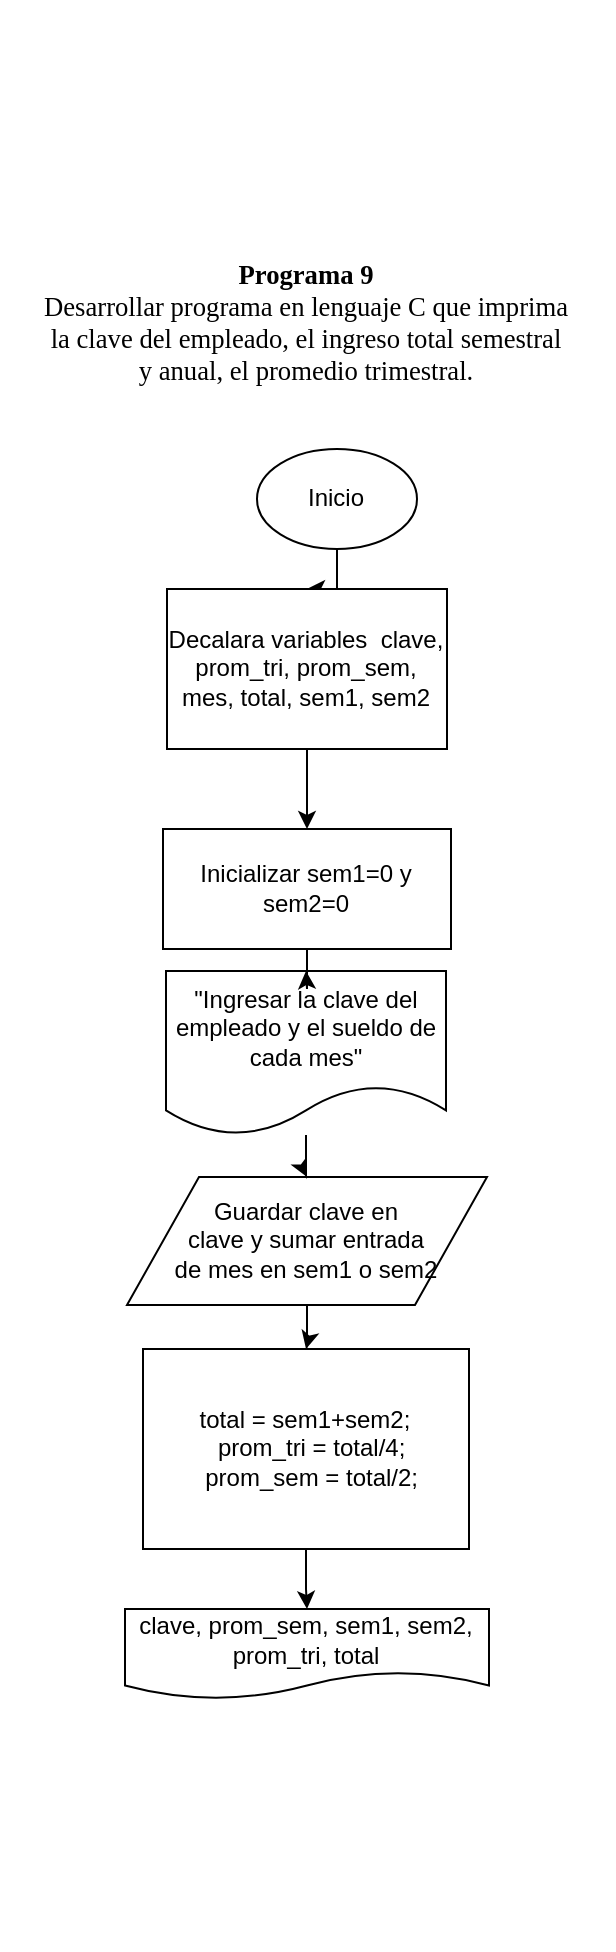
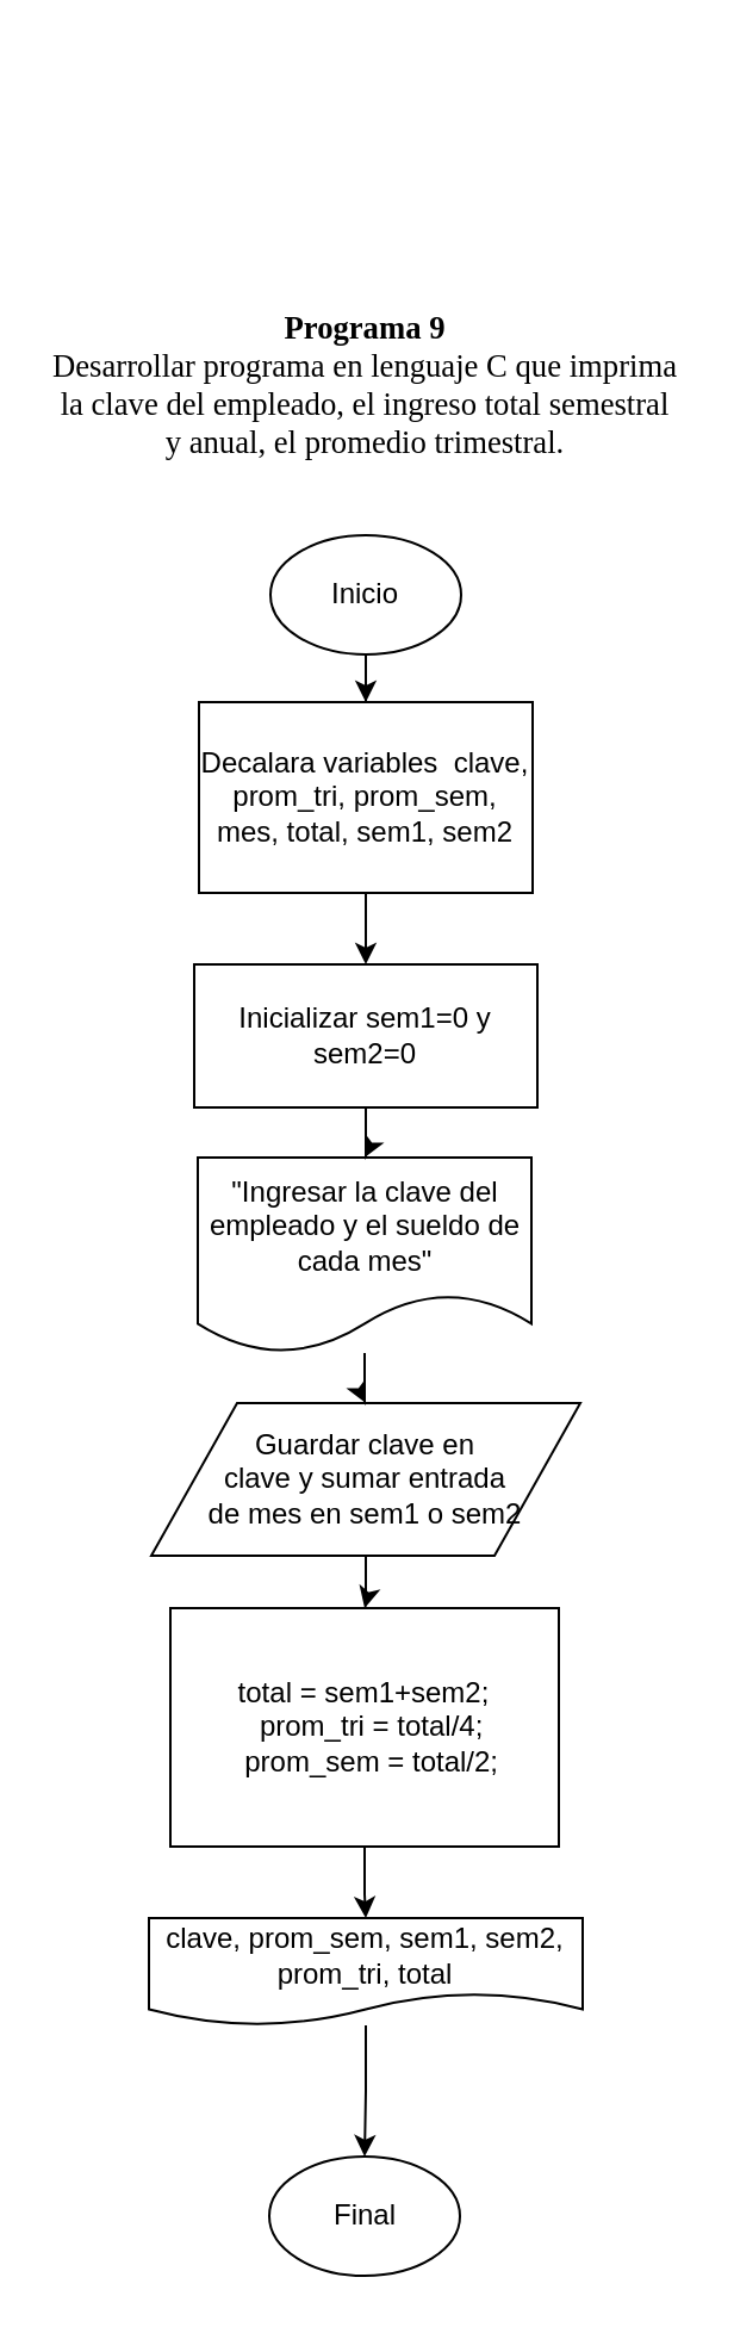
  <mxCell id="0" />
  <mxCell id="1" parent="0" />
  <mxCell id="2" value="" style="edgeStyle=orthogonalEdgeStyle;rounded=0;orthogonalLoop=1;jettySize=auto;html=1;" edge="1" parent="1" source="3" target="8"><mxGeometry relative="1" as="geometry" /></mxCell>
- <mxCell id="3" value="Inicio" style="ellipse;whiteSpace=wrap;html=1;" vertex="1" parent="1"><mxGeometry x="128" y="70" width="80" height="50" as="geometry" /></mxCell>
+ <mxCell id="3" value="Inicio" style="ellipse;whiteSpace=wrap;html=1;" vertex="1" parent="1"><mxGeometry x="113" y="70" width="80" height="50" as="geometry" /></mxCell>
+ <mxCell id="4" value="Final" style="ellipse;whiteSpace=wrap;html=1;" vertex="1" parent="1"><mxGeometry x="112.5" y="750" width="80" height="50" as="geometry" /></mxCell>
  <mxCell id="5" value="" style="edgeStyle=orthogonalEdgeStyle;rounded=0;orthogonalLoop=1;jettySize=auto;html=1;" edge="1" parent="1" source="6" target="12"><mxGeometry relative="1" as="geometry" /></mxCell>
  <mxCell id="6" value="&lt;div&gt;Guardar clave en &lt;br&gt;&lt;/div&gt;&lt;div&gt;clave y sumar entrada &lt;br&gt;&lt;/div&gt;&lt;div&gt;de mes en sem1 o sem2&lt;br&gt;&lt;/div&gt;" style="shape=parallelogram;perimeter=parallelogramPerimeter;whiteSpace=wrap;html=1;" vertex="1" parent="1"><mxGeometry x="63" y="434" width="180" height="64" as="geometry" /></mxCell>
  <mxCell id="7" value="" style="edgeStyle=orthogonalEdgeStyle;rounded=0;orthogonalLoop=1;jettySize=auto;html=1;" edge="1" parent="1" source="8" target="17"><mxGeometry relative="1" as="geometry" /></mxCell>
  <mxCell id="8" value="Decalara variables&amp;nbsp; clave, prom_tri, prom_sem, mes, total, sem1, sem2" style="rounded=0;whiteSpace=wrap;html=1;" vertex="1" parent="1"><mxGeometry x="83" y="140" width="140" height="80" as="geometry" /></mxCell>
  <mxCell id="9" value="" style="edgeStyle=orthogonalEdgeStyle;rounded=0;orthogonalLoop=1;jettySize=auto;html=1;" edge="1" parent="1" source="10" target="6"><mxGeometry relative="1" as="geometry" /></mxCell>
  <mxCell id="10" value="&quot;Ingresar la clave del empleado y el sueldo de cada mes&quot;" style="shape=document;whiteSpace=wrap;html=1;boundedLbl=1;" vertex="1" parent="1"><mxGeometry x="82.5" y="331" width="140" height="82" as="geometry" /></mxCell>
  <mxCell id="11" value="" style="edgeStyle=orthogonalEdgeStyle;rounded=0;orthogonalLoop=1;jettySize=auto;html=1;" edge="1" parent="1" source="12" target="14"><mxGeometry relative="1" as="geometry" /></mxCell>
  <mxCell id="12" value="total = sem1+sem2;&lt;br&gt;&amp;nbsp; prom_tri = total/4;&lt;br&gt;&amp;nbsp; prom_sem = total/2;" style="rounded=0;whiteSpace=wrap;html=1;" vertex="1" parent="1"><mxGeometry x="71" y="520" width="163" height="100" as="geometry" /></mxCell>
+ <mxCell id="13" value="" style="edgeStyle=orthogonalEdgeStyle;rounded=0;orthogonalLoop=1;jettySize=auto;html=1;" edge="1" parent="1" source="14" target="4"><mxGeometry relative="1" as="geometry" /></mxCell>
  <mxCell id="14" value="clave, prom_sem, sem1, sem2, prom_tri, total" style="shape=document;whiteSpace=wrap;html=1;boundedLbl=1;" vertex="1" parent="1"><mxGeometry x="62" y="650" width="182" height="45" as="geometry" /></mxCell>
  <mxCell id="15" value="&lt;br&gt;&lt;br&gt;&#09;&lt;br&gt;&#09;&#09;&lt;br&gt;&#09;&#09;&lt;br&gt;&#09;&lt;br&gt;&#09;&lt;br&gt;&#09;&#09;&lt;div class=&quot;page&quot; title=&quot;Page 1&quot;&gt;&lt;br&gt;&#09;&#09;&#09;&lt;div class=&quot;layoutArea&quot;&gt;&lt;br&gt;&#09;&#09;&#09;&#09;&lt;div class=&quot;column&quot;&gt;&lt;span style=&quot;font-size: 10.0pt ; font-family: &amp;#34;arialmt&amp;#34;&quot;&gt;&lt;b&gt;Programa 9&lt;/b&gt;&lt;br&gt;&lt;/span&gt;&lt;/div&gt;&lt;div class=&quot;column&quot;&gt;&lt;span style=&quot;font-size: 10.0pt ; font-family: &amp;#34;arialmt&amp;#34;&quot;&gt;Desarrollar programa en lenguaje C que imprima la&lt;/span&gt;&lt;span style=&quot;font-size: 10.0pt ; font-family: &amp;#34;arialmt&amp;#34;&quot;&gt; clave del empleado, el ingreso total semestral y anual, el promedio trimestral.&lt;/span&gt;&lt;br&gt;&lt;div class=&quot;page&quot; title=&quot;Page 1&quot;&gt;&lt;div class=&quot;layoutArea&quot;&gt;&lt;span style=&quot;font-size: 10.0pt ; font-family: &amp;#34;arialmt&amp;#34;&quot;&gt;&lt;/span&gt;&lt;div class=&quot;column&quot;&gt;&lt;br&gt;&#09;&#09;&#09;&#09;&#09;&#09;&lt;br&gt;&#09;&#09;&#09;&#09;&lt;/div&gt;&lt;br&gt;&#09;&#09;&#09;&lt;/div&gt;&lt;br&gt;&#09;&#09;&lt;/div&gt;&lt;br&gt;&#09;&lt;br&gt;&lt;div class=&quot;column&quot;&gt;&lt;span style=&quot;font-size: 10.0pt ; font-family: &amp;#34;arialmt&amp;#34;&quot;&gt;&lt;/span&gt;&lt;span style=&quot;font-size: 10.0pt ; font-family: &amp;#34;arialmt&amp;#34;&quot;&gt;&lt;/span&gt;&lt;br&gt;&lt;span style=&quot;font-size: 10.0pt ; font-family: &amp;#34;arialmt&amp;#34;&quot;&gt;&lt;/span&gt;&lt;span style=&quot;font-size: 10.0pt ; font-family: &amp;#34;arialmt&amp;#34;&quot;&gt;&lt;/span&gt;&lt;/div&gt;&lt;div class=&quot;page&quot; title=&quot;Page 1&quot;&gt;&lt;span style=&quot;font-size: 10.0pt ; font-family: &amp;#34;arialmt&amp;#34;&quot;&gt;&lt;/span&gt;&lt;/div&gt;&lt;br&gt;&#09;&#09;&#09;&#09;&#09;&#09;&lt;br&gt;&#09;&#09;&#09;&#09;&lt;/div&gt;&lt;br&gt;&#09;&#09;&#09;&lt;/div&gt;&lt;br&gt;&#09;&#09;&lt;/div&gt;&lt;br&gt;&#09;" style="text;html=1;strokeColor=none;fillColor=none;align=center;verticalAlign=middle;whiteSpace=wrap;rounded=0;" vertex="1" parent="1"><mxGeometry x="20" y="20" width="266" height="20" as="geometry" /></mxCell>
  <mxCell id="16" value="" style="edgeStyle=orthogonalEdgeStyle;rounded=0;orthogonalLoop=1;jettySize=auto;html=1;" edge="1" parent="1" source="17" target="10"><mxGeometry relative="1" as="geometry" /></mxCell>
- <mxCell id="17" value="Inicializar sem1=0 y sem2=0" style="rounded=0;whiteSpace=wrap;html=1;" vertex="1" parent="1"><mxGeometry x="81" y="260" width="144" height="60" as="geometry" /></mxCell>
+ <mxCell id="17" value="Inicializar sem1=0 y sem2=0" style="rounded=0;whiteSpace=wrap;html=1;" vertex="1" parent="1"><mxGeometry x="81" y="250" width="144" height="60" as="geometry" /></mxCell>
